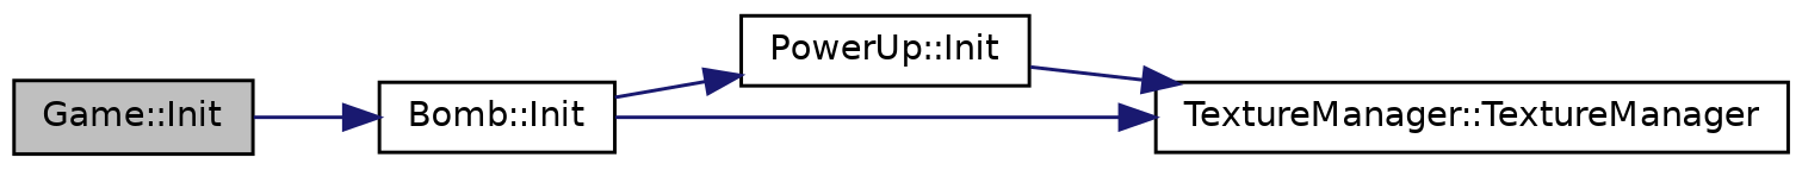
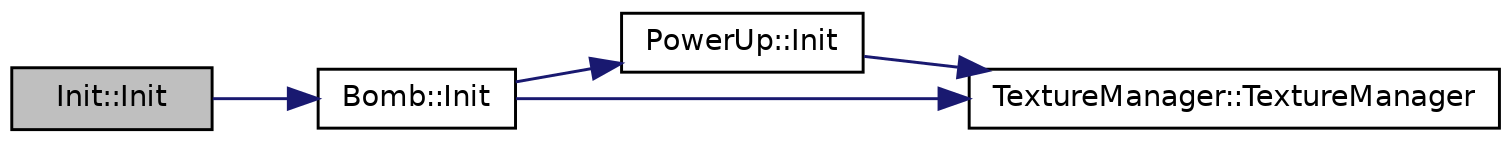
  digraph {
    rankdir=LR
    node [color=black fillcolor=white fontname=Helvetica fontsize=10 shape=record style=filled]
    edge [color=midnightblue fontname=Helvetica fontsize=10 labelfontname=Helvetica labelfontsize=10 style=solid]
-   n1 [fillcolor=grey75 fontcolor=black height=0.2 label="Game::Init" width=0.4]
+   n1 [fillcolor=grey75 fontcolor=black height=0.2 label="Init::Init" width=0.4]
    n2 [height=0.2 label="Bomb::Init" width=0.4]
    n3 [height=0.2 label="PowerUp::Init" width=0.4]
    n4 [height=0.2 label="TextureManager::TextureManager" width=0.4]
    n1 -> n2
    n2 -> n3
    n2 -> n4
    n3 -> n4
  }
